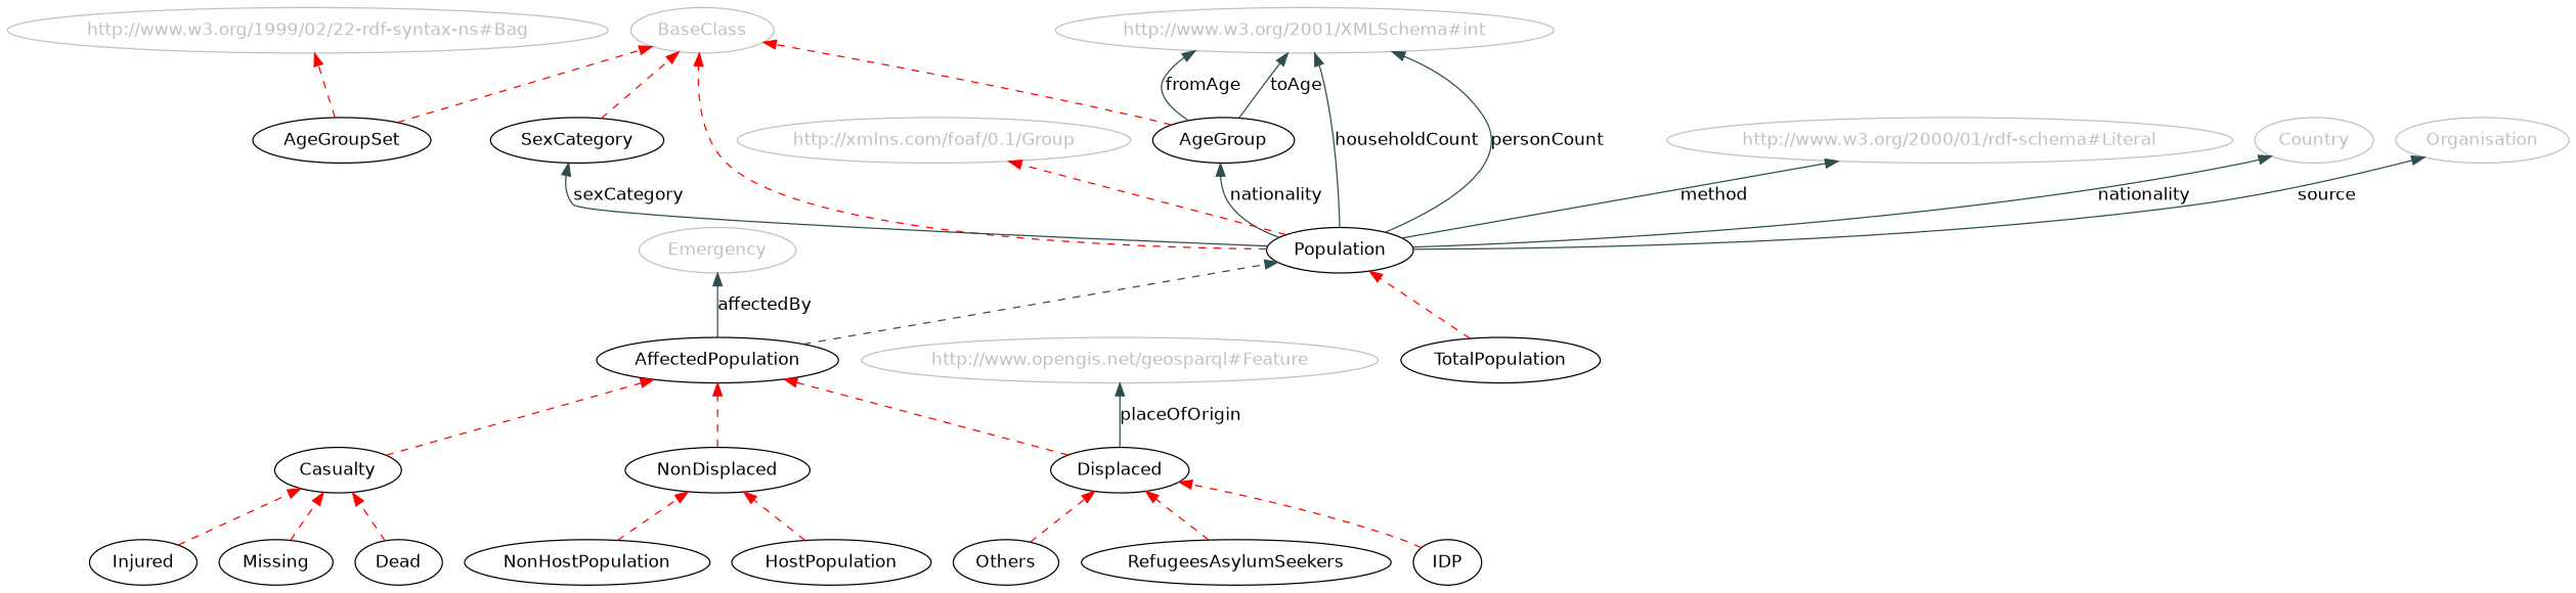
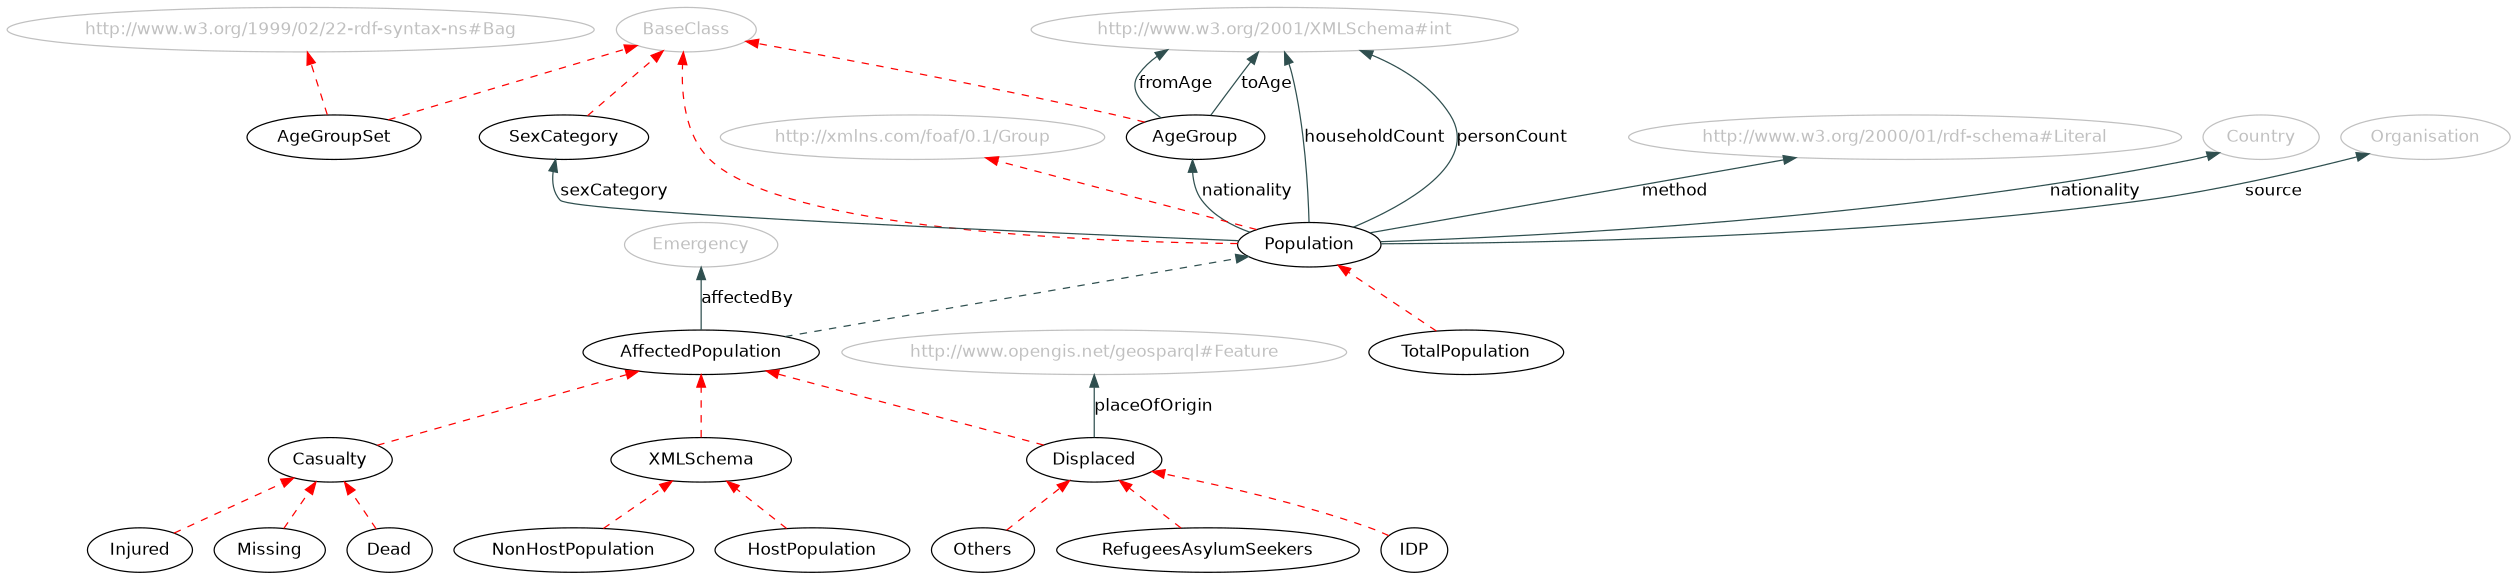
  digraph {
    rankdir=BT
    node [fontname=Helvetica]
    edge [color=red fontname=Helvetica style=dashed]
    AffectedPopulation
    Population
    Emergency [color=gray fontcolor=gray]
    AgeGroup
    BaseClass [color=gray fontcolor=gray]
    "http://xmlns.com/foaf/0.1/Group" [color=gray fontcolor=gray]
    SexCategory
    "http://www.w3.org/2001/XMLSchema#int" [color=gray fontcolor=gray]
    "http://www.w3.org/2000/01/rdf-schema#Literal" [color=gray fontcolor=gray]
    Country [color=gray fontcolor=gray]
    Organisation [color=gray fontcolor=gray]
    AgeGroupSet
    "http://www.w3.org/1999/02/22-rdf-syntax-ns#Bag" [color=gray fontcolor=gray]
    Casualty
    Dead
    Displaced
    "http://www.opengis.net/geosparql#Feature" [color=gray fontcolor=gray]
    HostPopulation
-   NonDisplaced
+   NonDisplaced [label=XMLSchema]
    IDP
    Injured
    Missing
    NonHostPopulation
    Others
    RefugeesAsylumSeekers
    TotalPopulation
    AffectedPopulation -> Population [color=darkslategray]
    AffectedPopulation -> Emergency [color=darkslategray label=affectedBy style=""]
    Population -> AgeGroup [color=darkslategray label=nationality style=""]
    Population -> BaseClass
    Population -> "http://xmlns.com/foaf/0.1/Group"
    Population -> SexCategory [color=darkslategray label=sexCategory style=""]
    Population -> "http://www.w3.org/2001/XMLSchema#int" [color=darkslategray label=householdCount style=""]
    Population -> "http://www.w3.org/2001/XMLSchema#int" [color=darkslategray label=personCount style=""]
    Population -> "http://www.w3.org/2000/01/rdf-schema#Literal" [color=darkslategray label=method style=""]
    Population -> Country [color=darkslategray label=nationality style=""]
    Population -> Organisation [color=darkslategray label=source style=""]
    AgeGroup -> BaseClass
    AgeGroup -> "http://www.w3.org/2001/XMLSchema#int" [color=darkslategray label=fromAge style=""]
    AgeGroup -> "http://www.w3.org/2001/XMLSchema#int" [color=darkslategray label=toAge style=""]
    SexCategory -> BaseClass
    AgeGroupSet -> BaseClass
    AgeGroupSet -> "http://www.w3.org/1999/02/22-rdf-syntax-ns#Bag"
    Casualty -> AffectedPopulation
    Dead -> Casualty
    Displaced -> AffectedPopulation
    Displaced -> "http://www.opengis.net/geosparql#Feature" [color=darkslategray label=placeOfOrigin style=""]
    HostPopulation -> NonDisplaced
    NonDisplaced -> AffectedPopulation
    IDP -> Displaced
    Injured -> Casualty
    Missing -> Casualty
    NonHostPopulation -> NonDisplaced
    Others -> Displaced
    RefugeesAsylumSeekers -> Displaced
    TotalPopulation -> Population
  }
